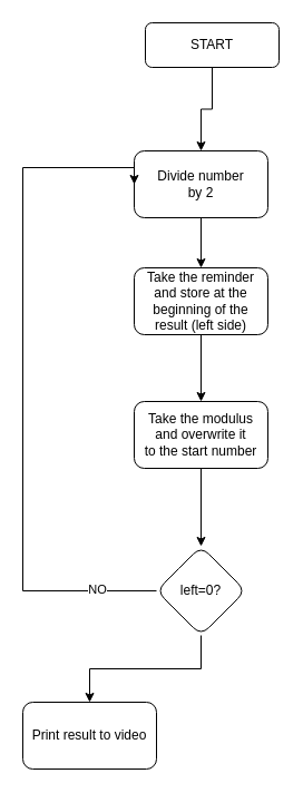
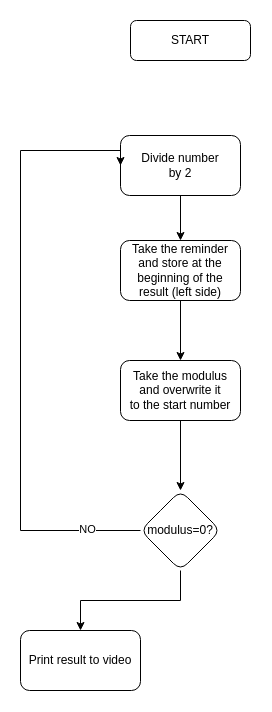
  <mxCell id="0" />
  <mxCell id="1" parent="0" />
- <mxCell id="2" value="" style="edgeStyle=orthogonalEdgeStyle;rounded=0;orthogonalLoop=1;jettySize=auto;html=1;" edge="1" parent="1" source="3" target="5"><mxGeometry relative="1" as="geometry" /></mxCell>
  <mxCell id="3" value="START" style="rounded=1;whiteSpace=wrap;html=1;fontSize=12;glass=0;strokeWidth=1;shadow=0;" parent="1" vertex="1"><mxGeometry x="130" y="20" width="120" height="40" as="geometry" /></mxCell>
  <mxCell id="4" value="" style="edgeStyle=orthogonalEdgeStyle;rounded=0;orthogonalLoop=1;jettySize=auto;html=1;" edge="1" parent="1" source="5" target="7"><mxGeometry relative="1" as="geometry" /></mxCell>
  <mxCell id="5" value="Divide number&lt;div&gt;by 2&lt;/div&gt;" style="whiteSpace=wrap;html=1;rounded=1;glass=0;strokeWidth=1;shadow=0;" vertex="1" parent="1"><mxGeometry x="120" y="135" width="120" height="60" as="geometry" /></mxCell>
  <mxCell id="6" value="" style="edgeStyle=orthogonalEdgeStyle;rounded=0;orthogonalLoop=1;jettySize=auto;html=1;" edge="1" parent="1" source="7" target="9"><mxGeometry relative="1" as="geometry" /></mxCell>
  <mxCell id="7" value="Take the reminder and store at the beginning of the result (left side)" style="whiteSpace=wrap;html=1;rounded=1;glass=0;strokeWidth=1;shadow=0;" vertex="1" parent="1"><mxGeometry x="120" y="240" width="120" height="60" as="geometry" /></mxCell>
  <mxCell id="8" value="" style="edgeStyle=orthogonalEdgeStyle;rounded=0;orthogonalLoop=1;jettySize=auto;html=1;" edge="1" parent="1" source="9" target="13"><mxGeometry relative="1" as="geometry" /></mxCell>
  <mxCell id="9" value="Take the modulus&lt;div&gt;and overwrite it&lt;/div&gt;&lt;div&gt;to the start number&lt;/div&gt;" style="whiteSpace=wrap;html=1;rounded=1;glass=0;strokeWidth=1;shadow=0;" vertex="1" parent="1"><mxGeometry x="120" y="360" width="120" height="60" as="geometry" /></mxCell>
  <mxCell id="10" style="edgeStyle=orthogonalEdgeStyle;rounded=0;orthogonalLoop=1;jettySize=auto;html=1;exitX=0;exitY=0.5;exitDx=0;exitDy=0;entryX=0;entryY=0.5;entryDx=0;entryDy=0;" edge="1" parent="1" source="13" target="5"><mxGeometry relative="1" as="geometry"><Array as="points"><mxPoint x="20" y="530" /><mxPoint x="20" y="150" /></Array></mxGeometry></mxCell>
  <mxCell id="11" value="NO" style="edgeLabel;html=1;align=center;verticalAlign=middle;resizable=0;points=[];" vertex="1" connectable="0" parent="10"><mxGeometry x="-0.823" y="-2" relative="1" as="geometry"><mxPoint as="offset" /></mxGeometry></mxCell>
  <mxCell id="12" value="" style="edgeStyle=orthogonalEdgeStyle;rounded=0;orthogonalLoop=1;jettySize=auto;html=1;" edge="1" parent="1" source="13" target="14"><mxGeometry relative="1" as="geometry" /></mxCell>
- <mxCell id="13" value="left=0?" style="rhombus;whiteSpace=wrap;html=1;rounded=1;glass=0;strokeWidth=1;shadow=0;" vertex="1" parent="1"><mxGeometry x="140" y="490" width="80" height="80" as="geometry" /></mxCell>
+ <mxCell id="13" value="modulus=0?" style="rhombus;whiteSpace=wrap;html=1;rounded=1;glass=0;strokeWidth=1;shadow=0;" vertex="1" parent="1"><mxGeometry x="140" y="490" width="80" height="80" as="geometry" /></mxCell>
  <mxCell id="14" value="Print result to video" style="whiteSpace=wrap;html=1;rounded=1;glass=0;strokeWidth=1;shadow=0;" vertex="1" parent="1"><mxGeometry x="20" y="630" width="120" height="60" as="geometry" /></mxCell>
